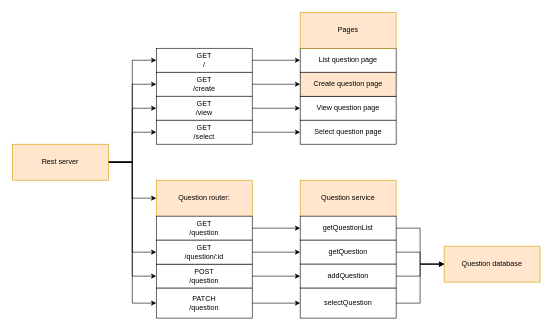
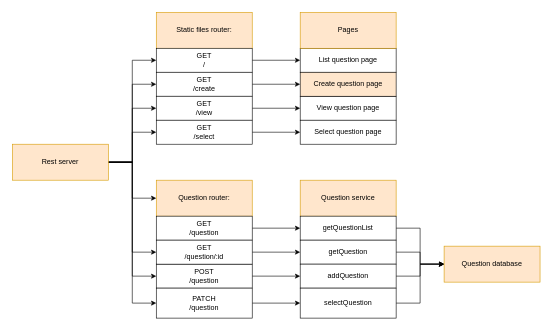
  <mxCell id="0" />
  <mxCell id="1" parent="0" />
  <mxCell id="2" style="edgeStyle=orthogonalEdgeStyle;rounded=0;orthogonalLoop=1;jettySize=auto;html=1;exitX=1;exitY=0.5;exitDx=0;exitDy=0;entryX=0;entryY=0.5;entryDx=0;entryDy=0;" edge="1" parent="1" source="10" target="42"><mxGeometry relative="1" as="geometry" /></mxCell>
  <mxCell id="3" style="edgeStyle=orthogonalEdgeStyle;rounded=0;orthogonalLoop=1;jettySize=auto;html=1;exitX=1;exitY=0.5;exitDx=0;exitDy=0;" edge="1" parent="1" source="10" target="12"><mxGeometry relative="1" as="geometry" /></mxCell>
  <mxCell id="4" style="edgeStyle=orthogonalEdgeStyle;rounded=0;orthogonalLoop=1;jettySize=auto;html=1;exitX=1;exitY=0.5;exitDx=0;exitDy=0;entryX=0;entryY=0.5;entryDx=0;entryDy=0;" edge="1" parent="1" source="10" target="18"><mxGeometry relative="1" as="geometry" /></mxCell>
  <mxCell id="5" style="edgeStyle=orthogonalEdgeStyle;rounded=0;orthogonalLoop=1;jettySize=auto;html=1;exitX=1;exitY=0.5;exitDx=0;exitDy=0;entryX=0;entryY=0.5;entryDx=0;entryDy=0;" edge="1" parent="1" source="10" target="16"><mxGeometry relative="1" as="geometry" /></mxCell>
  <mxCell id="6" style="edgeStyle=orthogonalEdgeStyle;rounded=0;orthogonalLoop=1;jettySize=auto;html=1;exitX=1;exitY=0.5;exitDx=0;exitDy=0;entryX=0;entryY=0.5;entryDx=0;entryDy=0;" edge="1" parent="1" source="10" target="20"><mxGeometry relative="1" as="geometry" /></mxCell>
  <mxCell id="7" style="edgeStyle=orthogonalEdgeStyle;rounded=0;orthogonalLoop=1;jettySize=auto;html=1;exitX=1;exitY=0.5;exitDx=0;exitDy=0;entryX=0;entryY=0.5;entryDx=0;entryDy=0;" edge="1" parent="1" source="10" target="40"><mxGeometry relative="1" as="geometry" /></mxCell>
  <mxCell id="8" style="edgeStyle=orthogonalEdgeStyle;rounded=0;orthogonalLoop=1;jettySize=auto;html=1;exitX=1;exitY=0.5;exitDx=0;exitDy=0;entryX=0;entryY=0.5;entryDx=0;entryDy=0;" edge="1" parent="1" source="10" target="38"><mxGeometry relative="1" as="geometry" /></mxCell>
  <mxCell id="9" style="edgeStyle=orthogonalEdgeStyle;rounded=0;orthogonalLoop=1;jettySize=auto;html=1;exitX=1;exitY=0.5;exitDx=0;exitDy=0;entryX=0;entryY=0.5;entryDx=0;entryDy=0;" edge="1" parent="1" source="10" target="36"><mxGeometry relative="1" as="geometry" /></mxCell>
  <mxCell id="10" value="Rest server" style="rounded=0;whiteSpace=wrap;html=1;fillColor=#ffe6cc;strokeColor=#d79b00;" vertex="1" parent="1"><mxGeometry y="240" width="160" height="60" as="geometry" x="20" /></mxCell>
+ <mxCell id="11" value="Static files router:" style="rounded=0;whiteSpace=wrap;html=1;fillColor=#ffe6cc;strokeColor=#d79b00;" vertex="1" parent="1"><mxGeometry x="260" width="160" height="60" as="geometry" y="20" /></mxCell>
  <mxCell id="12" value="Question router:" style="rounded=0;whiteSpace=wrap;html=1;fillColor=#ffe6cc;strokeColor=#d79b00;" vertex="1" parent="1"><mxGeometry x="260" y="300" width="160" height="60" as="geometry" /></mxCell>
  <mxCell id="13" style="edgeStyle=orthogonalEdgeStyle;rounded=0;orthogonalLoop=1;jettySize=auto;html=1;exitX=1;exitY=0.5;exitDx=0;exitDy=0;" edge="1" parent="1" source="14" target="27"><mxGeometry relative="1" as="geometry" /></mxCell>
  <mxCell id="14" value="GET&lt;br&gt;/question" style="rounded=0;whiteSpace=wrap;html=1;" vertex="1" parent="1"><mxGeometry x="260" y="360" width="160" height="40" as="geometry" /></mxCell>
  <mxCell id="15" style="edgeStyle=orthogonalEdgeStyle;rounded=0;orthogonalLoop=1;jettySize=auto;html=1;exitX=1;exitY=0.5;exitDx=0;exitDy=0;" edge="1" parent="1" source="16" target="31"><mxGeometry relative="1" as="geometry" /></mxCell>
  <mxCell id="16" value="POST&lt;br&gt;/question" style="rounded=0;whiteSpace=wrap;html=1;" vertex="1" parent="1"><mxGeometry x="260" y="440" width="160" height="40" as="geometry" /></mxCell>
  <mxCell id="17" style="edgeStyle=orthogonalEdgeStyle;rounded=0;orthogonalLoop=1;jettySize=auto;html=1;exitX=1;exitY=0.5;exitDx=0;exitDy=0;" edge="1" parent="1" source="18" target="29"><mxGeometry relative="1" as="geometry" /></mxCell>
  <mxCell id="18" value="GET&lt;br&gt;/question/:id" style="rounded=0;whiteSpace=wrap;html=1;" vertex="1" parent="1"><mxGeometry x="260" y="400" width="160" height="40" as="geometry" /></mxCell>
  <mxCell id="19" style="edgeStyle=orthogonalEdgeStyle;rounded=0;orthogonalLoop=1;jettySize=auto;html=1;exitX=1;exitY=0.5;exitDx=0;exitDy=0;entryX=0;entryY=0.5;entryDx=0;entryDy=0;" edge="1" parent="1" source="20" target="33"><mxGeometry relative="1" as="geometry" /></mxCell>
  <mxCell id="20" value="PATCH&lt;br&gt;/question" style="rounded=0;whiteSpace=wrap;html=1;" vertex="1" parent="1"><mxGeometry x="260" y="480" width="160" height="50" as="geometry" /></mxCell>
  <mxCell id="21" value="List question page" style="rounded=0;whiteSpace=wrap;html=1;" vertex="1" parent="1"><mxGeometry x="500" y="80" width="160" height="40" as="geometry" /></mxCell>
  <mxCell id="22" value="View question page" style="rounded=0;whiteSpace=wrap;html=1;" vertex="1" parent="1"><mxGeometry x="500" y="160" width="160" height="40" as="geometry" /></mxCell>
  <mxCell id="23" value="Create question page" style="rounded=0;whiteSpace=wrap;html=1;fillColor=#ffe6cc;" vertex="1" parent="1"><mxGeometry x="500" y="120" width="160" height="40" as="geometry" /></mxCell>
  <mxCell id="24" value="Select question page" style="rounded=0;whiteSpace=wrap;html=1;" vertex="1" parent="1"><mxGeometry x="500" y="200" width="160" height="40" as="geometry" /></mxCell>
  <mxCell id="25" value="Question service" style="rounded=0;whiteSpace=wrap;html=1;fillColor=#ffe6cc;strokeColor=#d79b00;" vertex="1" parent="1"><mxGeometry x="500" y="300" width="160" height="60" as="geometry" /></mxCell>
  <mxCell id="26" style="edgeStyle=orthogonalEdgeStyle;rounded=0;orthogonalLoop=1;jettySize=auto;html=1;exitX=1;exitY=0.5;exitDx=0;exitDy=0;entryX=0;entryY=0.5;entryDx=0;entryDy=0;" edge="1" parent="1" source="27" target="34"><mxGeometry relative="1" as="geometry" /></mxCell>
  <mxCell id="27" value="getQuestionList" style="rounded=0;whiteSpace=wrap;html=1;" vertex="1" parent="1"><mxGeometry x="500" y="360" width="160" height="40" as="geometry" /></mxCell>
  <mxCell id="28" style="edgeStyle=orthogonalEdgeStyle;rounded=0;orthogonalLoop=1;jettySize=auto;html=1;exitX=1;exitY=0.5;exitDx=0;exitDy=0;entryX=0;entryY=0.5;entryDx=0;entryDy=0;" edge="1" parent="1" source="29" target="34"><mxGeometry relative="1" as="geometry" /></mxCell>
  <mxCell id="29" value="getQuestion" style="rounded=0;whiteSpace=wrap;html=1;" vertex="1" parent="1"><mxGeometry x="500" y="400" width="160" height="40" as="geometry" /></mxCell>
  <mxCell id="30" style="edgeStyle=orthogonalEdgeStyle;rounded=0;orthogonalLoop=1;jettySize=auto;html=1;exitX=1;exitY=0.5;exitDx=0;exitDy=0;entryX=0;entryY=0.5;entryDx=0;entryDy=0;" edge="1" parent="1" source="31" target="34"><mxGeometry relative="1" as="geometry"><mxPoint x="720" y="450" as="targetPoint" /></mxGeometry></mxCell>
  <mxCell id="31" value="addQuestion" style="rounded=0;whiteSpace=wrap;html=1;" vertex="1" parent="1"><mxGeometry x="500" y="440" width="160" height="40" as="geometry" /></mxCell>
  <mxCell id="32" style="edgeStyle=orthogonalEdgeStyle;rounded=0;orthogonalLoop=1;jettySize=auto;html=1;exitX=1;exitY=0.5;exitDx=0;exitDy=0;entryX=0;entryY=0.5;entryDx=0;entryDy=0;" edge="1" parent="1" source="33" target="34"><mxGeometry relative="1" as="geometry" /></mxCell>
  <mxCell id="33" value="selectQuestion" style="rounded=0;whiteSpace=wrap;html=1;" vertex="1" parent="1"><mxGeometry x="500" y="480" width="160" height="50" as="geometry" /></mxCell>
  <mxCell id="34" value="Question database" style="rounded=0;whiteSpace=wrap;html=1;fillColor=#ffe6cc;strokeColor=#d79b00;" vertex="1" parent="1"><mxGeometry x="740" y="410" width="160" height="60" as="geometry" /></mxCell>
  <mxCell id="35" style="edgeStyle=orthogonalEdgeStyle;rounded=0;orthogonalLoop=1;jettySize=auto;html=1;exitX=1;exitY=0.5;exitDx=0;exitDy=0;" edge="1" parent="1" source="36" target="21"><mxGeometry relative="1" as="geometry" /></mxCell>
  <mxCell id="36" value="GET&lt;br&gt;/" style="rounded=0;whiteSpace=wrap;html=1;" vertex="1" parent="1"><mxGeometry x="260" y="80" width="160" height="40" as="geometry" /></mxCell>
  <mxCell id="37" style="edgeStyle=orthogonalEdgeStyle;rounded=0;orthogonalLoop=1;jettySize=auto;html=1;exitX=1;exitY=0.5;exitDx=0;exitDy=0;entryX=0;entryY=0.5;entryDx=0;entryDy=0;" edge="1" parent="1" source="38" target="23"><mxGeometry relative="1" as="geometry" /></mxCell>
  <mxCell id="38" value="GET&lt;br&gt;/create" style="rounded=0;whiteSpace=wrap;html=1;" vertex="1" parent="1"><mxGeometry x="260" y="120" width="160" height="40" as="geometry" /></mxCell>
  <mxCell id="39" style="edgeStyle=orthogonalEdgeStyle;rounded=0;orthogonalLoop=1;jettySize=auto;html=1;exitX=1;exitY=0.5;exitDx=0;exitDy=0;entryX=0;entryY=0.5;entryDx=0;entryDy=0;" edge="1" parent="1" source="40" target="22"><mxGeometry relative="1" as="geometry" /></mxCell>
  <mxCell id="40" value="GET&lt;br&gt;/view" style="rounded=0;whiteSpace=wrap;html=1;" vertex="1" parent="1"><mxGeometry x="260" y="160" width="160" height="40" as="geometry" /></mxCell>
  <mxCell id="41" style="edgeStyle=orthogonalEdgeStyle;rounded=0;orthogonalLoop=1;jettySize=auto;html=1;exitX=1;exitY=0.5;exitDx=0;exitDy=0;entryX=0;entryY=0.5;entryDx=0;entryDy=0;" edge="1" parent="1" source="42" target="24"><mxGeometry relative="1" as="geometry" /></mxCell>
  <mxCell id="42" value="GET&lt;br&gt;/select" style="rounded=0;whiteSpace=wrap;html=1;" vertex="1" parent="1"><mxGeometry x="260" y="200" width="160" height="40" as="geometry" /></mxCell>
  <mxCell id="43" value="Pages" style="rounded=0;whiteSpace=wrap;html=1;fillColor=#ffe6cc;strokeColor=#d79b00;" vertex="1" parent="1"><mxGeometry x="500" width="160" height="60" as="geometry" y="20" /></mxCell>
